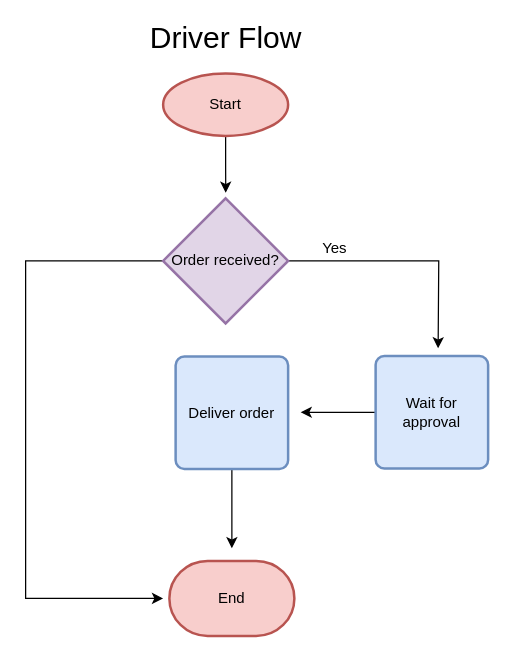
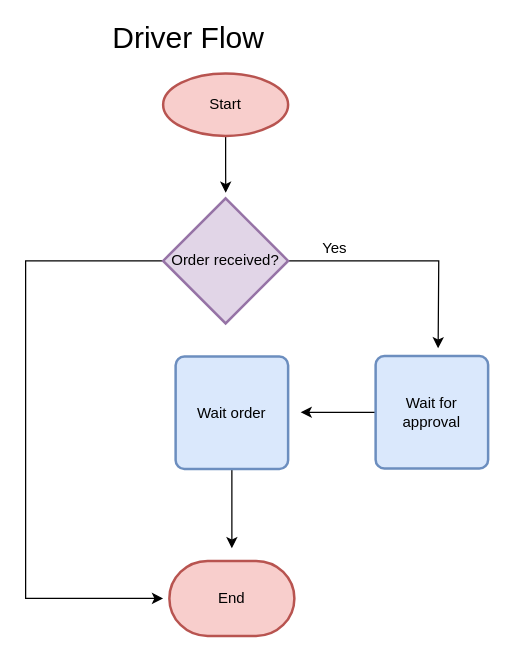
  <mxCell id="0" />
  <mxCell id="1" parent="0" />
  <mxCell id="2" style="edgeStyle=orthogonalEdgeStyle;rounded=0;orthogonalLoop=1;jettySize=auto;html=1;entryX=0.501;entryY=-0.044;entryDx=0;entryDy=0;entryPerimeter=0;" parent="1" source="3" target="6" edge="1"><mxGeometry relative="1" as="geometry" /></mxCell>
  <mxCell id="3" value="Start" style="strokeWidth=2;html=1;shape=mxgraph.flowchart.start_1;whiteSpace=wrap;fillColor=#f8cecc;strokeColor=#b85450;" parent="1" vertex="1"><mxGeometry x="130" y="58" width="100" height="50" as="geometry" /></mxCell>
  <mxCell id="4" style="edgeStyle=orthogonalEdgeStyle;rounded=0;orthogonalLoop=1;jettySize=auto;html=1;" parent="1" source="6" edge="1"><mxGeometry relative="1" as="geometry"><mxPoint x="350" y="278" as="targetPoint" /></mxGeometry></mxCell>
  <mxCell id="5" style="edgeStyle=orthogonalEdgeStyle;rounded=0;orthogonalLoop=1;jettySize=auto;html=1;" parent="1" source="6" edge="1"><mxGeometry relative="1" as="geometry"><mxPoint x="130" y="478" as="targetPoint" /><Array as="points"><mxPoint x="20" y="208" /><mxPoint x="20" y="478" /><mxPoint x="130" y="478" /></Array></mxGeometry></mxCell>
  <mxCell id="6" value="Order received?" style="strokeWidth=2;html=1;shape=mxgraph.flowchart.decision;whiteSpace=wrap;fillColor=#e1d5e7;strokeColor=#9673a6;" parent="1" vertex="1"><mxGeometry x="130" y="158" width="100" height="100" as="geometry" /></mxCell>
  <mxCell id="7" style="edgeStyle=orthogonalEdgeStyle;rounded=0;orthogonalLoop=1;jettySize=auto;html=1;" parent="1" source="8" edge="1"><mxGeometry relative="1" as="geometry"><mxPoint x="240" y="329.14" as="targetPoint" /></mxGeometry></mxCell>
  <mxCell id="8" value="Wait for approval" style="rounded=1;whiteSpace=wrap;html=1;absoluteArcSize=1;arcSize=14;strokeWidth=2;fillColor=#dae8fc;strokeColor=#6c8ebf;" parent="1" vertex="1"><mxGeometry x="300" y="284.14" width="90" height="90" as="geometry" /></mxCell>
  <mxCell id="9" style="edgeStyle=orthogonalEdgeStyle;rounded=0;orthogonalLoop=1;jettySize=auto;html=1;" parent="1" source="10" edge="1"><mxGeometry relative="1" as="geometry"><mxPoint x="185" y="438" as="targetPoint" /></mxGeometry></mxCell>
- <mxCell id="10" value="Deliver order" style="rounded=1;whiteSpace=wrap;html=1;absoluteArcSize=1;arcSize=14;strokeWidth=2;fillColor=#dae8fc;strokeColor=#6c8ebf;" parent="1" vertex="1"><mxGeometry x="140" y="284.5" width="90" height="90" as="geometry" /></mxCell>
+ <mxCell id="10" value="Wait order" style="rounded=1;whiteSpace=wrap;html=1;absoluteArcSize=1;arcSize=14;strokeWidth=2;fillColor=#dae8fc;strokeColor=#6c8ebf;" parent="1" vertex="1"><mxGeometry x="140" y="284.5" width="90" height="90" as="geometry" /></mxCell>
  <mxCell id="11" value="End" style="strokeWidth=2;html=1;shape=mxgraph.flowchart.terminator;whiteSpace=wrap;fillColor=#f8cecc;strokeColor=#b85450;" parent="1" vertex="1"><mxGeometry x="135" y="448" width="100" height="60" as="geometry" /></mxCell>
  <mxCell id="12" value="Yes" style="text;html=1;align=center;verticalAlign=middle;resizable=0;points=[];autosize=1;" parent="1" vertex="1"><mxGeometry x="247" y="188" width="40" height="20" as="geometry" /></mxCell>
- <mxCell id="13" value="&lt;font style=&quot;font-size: 24px&quot;&gt;Driver Flow&lt;/font&gt;" style="text;html=1;align=center;verticalAlign=middle;resizable=0;points=[];autosize=1;" vertex="1" parent="1"><mxGeometry x="110" y="20" width="140" height="20" as="geometry" /></mxCell>
+ <mxCell id="13" value="&lt;font style=&quot;font-size: 24px&quot;&gt;Driver Flow&lt;/font&gt;" style="text;html=1;align=center;verticalAlign=middle;resizable=0;points=[];autosize=1;" vertex="1" parent="1"><mxGeometry x="80" y="20" width="140" height="20" as="geometry" /></mxCell>
